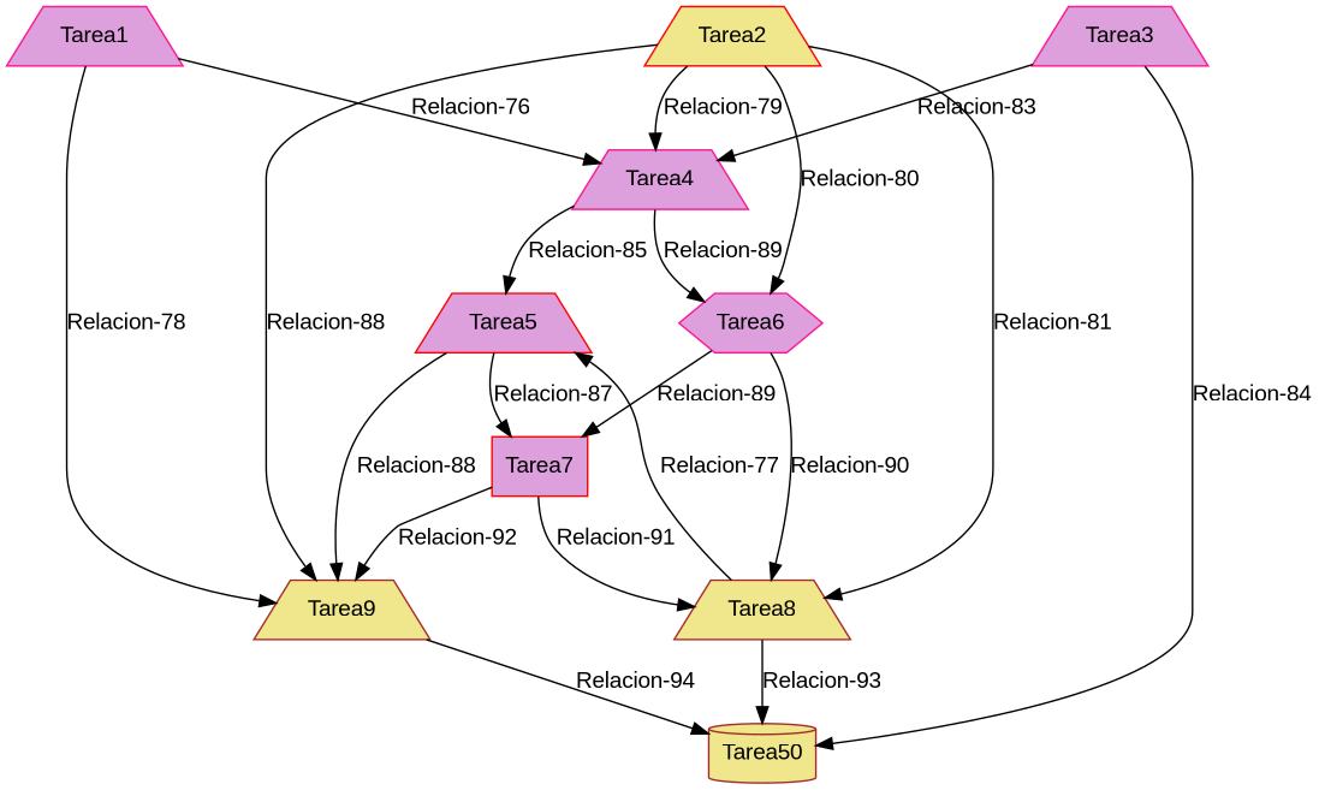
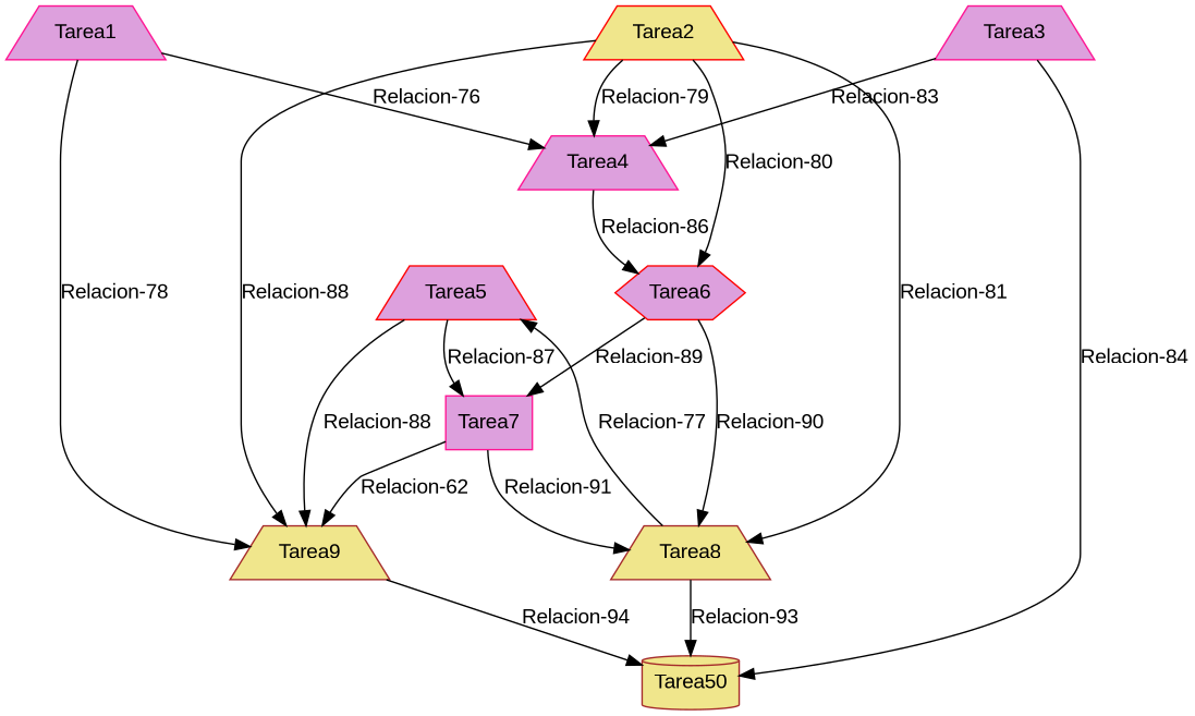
  strict digraph {
    fontname="Liberation Sans"
    node [color=deeppink fillcolor=plum fontname="Liberation Sans" shape=trapezium style=filled]
    edge [color=black fontname="Liberation Sans"]
    n1 [label=Tarea1]
    n2 [label=Tarea4]
    n3 [color=brown fillcolor=khaki label=Tarea9]
    n4 [color=red label=Tarea5]
-   n5 [label=Tarea6 shape=hexagon]
-   n6 [color=red label=Tarea7 shape=box]
+   n5 [color=red label=Tarea6 shape=hexagon]
+   n6 [label=Tarea7 shape=box]
    n7 [color=brown fillcolor=khaki label=Tarea50 shape=cylinder]
    n8 [color=red fillcolor=khaki label=Tarea2]
    n9 [color=brown fillcolor=khaki label=Tarea8]
    n10 [label=Tarea3]
    n1 -> n2 [label="Relacion-76"]
    n1 -> n3 [label="Relacion-78"]
-   n2 -> n4 [label="Relacion-85"]
-   n2 -> n5 [label="Relacion-89"]
+   n2 -> n5 [label="Relacion-86"]
    n3 -> n7 [label="Relacion-94"]
    n4 -> n3 [label="Relacion-88"]
    n4 -> n6 [label="Relacion-87"]
    n5 -> n6 [label="Relacion-89"]
    n5 -> n9 [label="Relacion-90"]
-   n6 -> n3 [label="Relacion-92"]
+   n6 -> n3 [label="Relacion-62"]
    n6 -> n9 [label="Relacion-91"]
    n8 -> n2 [label="Relacion-79"]
    n8 -> n3 [label="Relacion-88"]
    n8 -> n5 [label="Relacion-80"]
    n8 -> n9 [label="Relacion-81"]
    n9 -> n4 [label="Relacion-77"]
    n9 -> n7 [label="Relacion-93"]
    n10 -> n2 [label="Relacion-83"]
    n10 -> n7 [label="Relacion-84"]
  }
